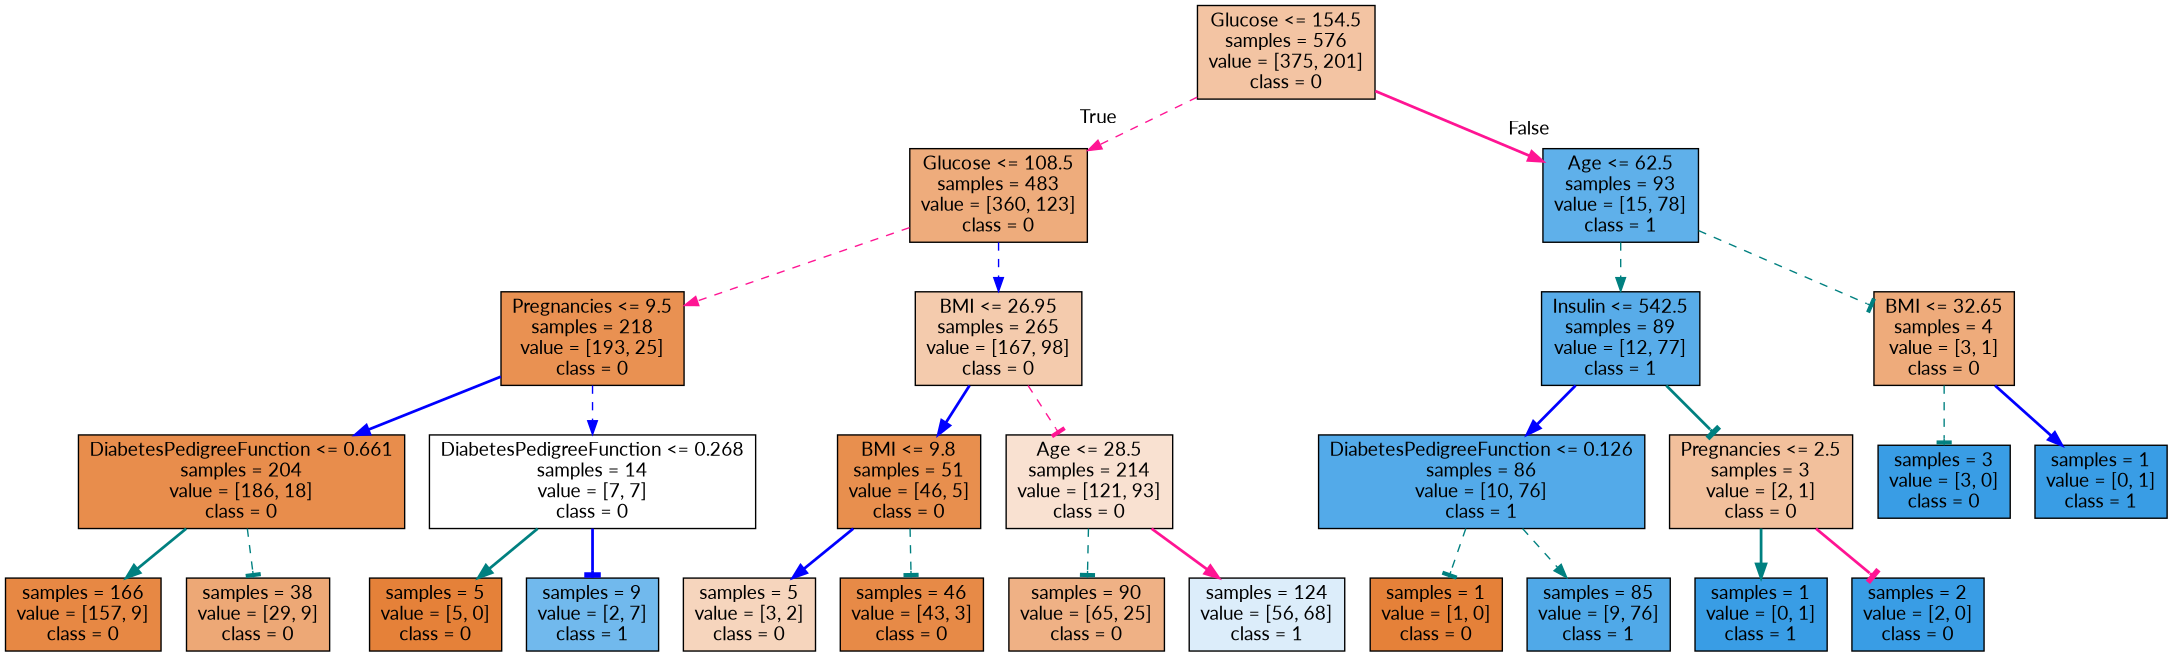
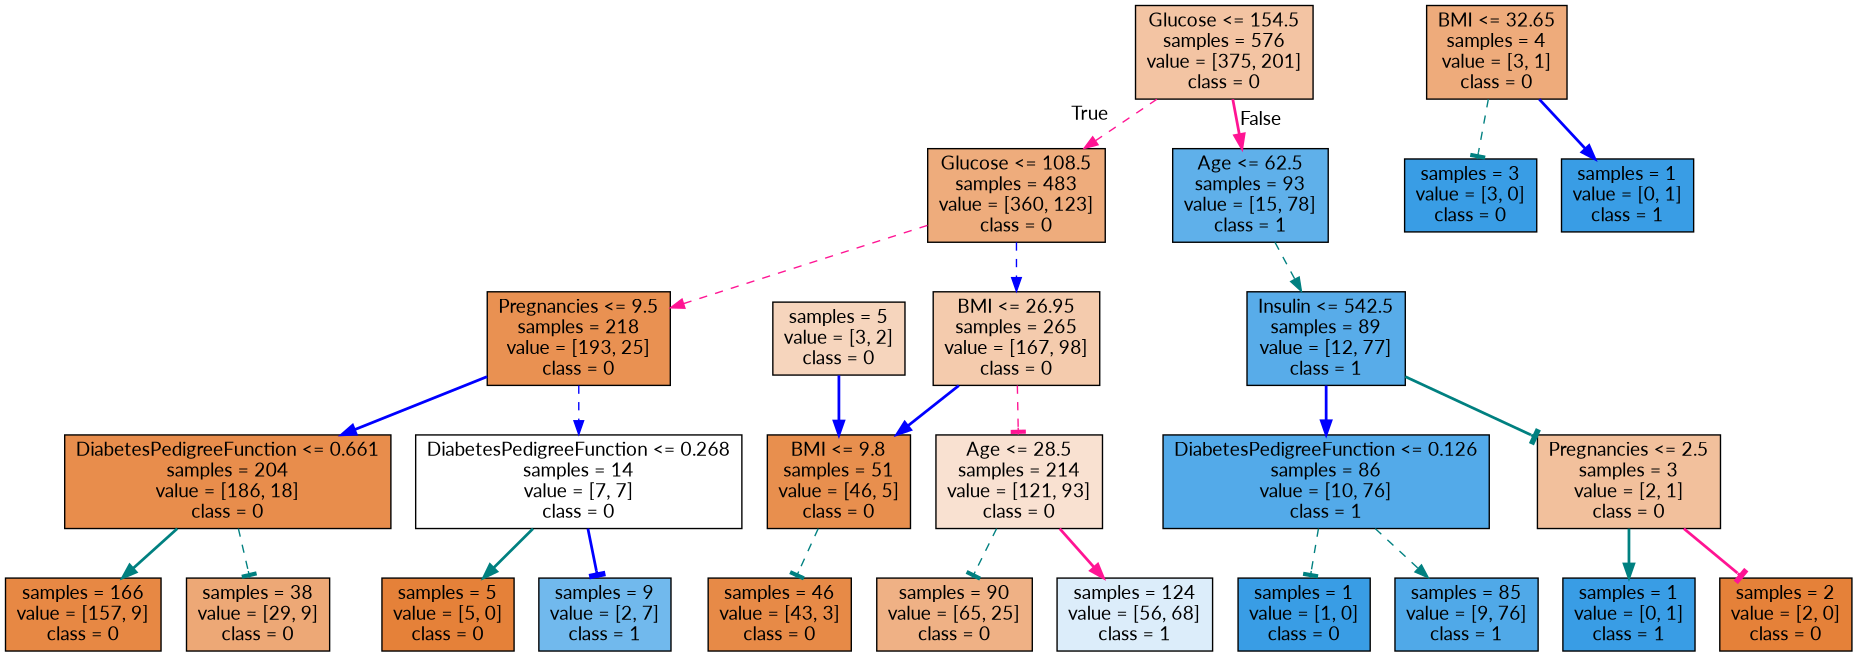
  digraph {
    fontname=Lato
    node [color=black fillcolor="#e58139ff" fontname=Lato shape=box style=filled]
    edge [arrowhead=normal color=teal fontname=Lato style=dashed]
    n1 [fillcolor="#e5813976" label="Glucose <= 154.5\nsamples = 576\nvalue = [375, 201]\nclass = 0"]
    n2 [fillcolor="#e58139a8" label="Glucose <= 108.5\nsamples = 483\nvalue = [360, 123]\nclass = 0"]
    n3 [fillcolor="#399de5ce" label="Age <= 62.5\nsamples = 93\nvalue = [15, 78]\nclass = 1"]
    n4 [fillcolor="#e58139de" label="Pregnancies <= 9.5\nsamples = 218\nvalue = [193, 25]\nclass = 0"]
    n5 [fillcolor="#e5813969" label="BMI <= 26.95\nsamples = 265\nvalue = [167, 98]\nclass = 0"]
    n6 [fillcolor="#399de5d7" label="Insulin <= 542.5\nsamples = 89\nvalue = [12, 77]\nclass = 1"]
    n7 [fillcolor="#e58139aa" label="BMI <= 32.65\nsamples = 4\nvalue = [3, 1]\nclass = 0"]
    n8 [fillcolor="#e58139e6" label="DiabetesPedigreeFunction <= 0.661\nsamples = 204\nvalue = [186, 18]\nclass = 0"]
    n9 [fillcolor="#e5813900" label="DiabetesPedigreeFunction <= 0.268\nsamples = 14\nvalue = [7, 7]\nclass = 0"]
    n10 [fillcolor="#e58139e3" label="BMI <= 9.8\nsamples = 51\nvalue = [46, 5]\nclass = 0"]
    n11 [fillcolor="#e581393b" label="Age <= 28.5\nsamples = 214\nvalue = [121, 93]\nclass = 0"]
    n12 [fillcolor="#e58139f0" label="samples = 166\nvalue = [157, 9]\nclass = 0"]
    n13 [fillcolor="#e58139b0" label="samples = 38\nvalue = [29, 9]\nclass = 0"]
    n14 [label="samples = 5\nvalue = [5, 0]\nclass = 0"]
    n15 [fillcolor="#399de5b6" label="samples = 9\nvalue = [2, 7]\nclass = 1"]
    n16 [fillcolor="#e5813955" label="samples = 5\nvalue = [3, 2]\nclass = 0"]
    n17 [fillcolor="#e58139ed" label="samples = 46\nvalue = [43, 3]\nclass = 0"]
    n18 [fillcolor="#e581399d" label="samples = 90\nvalue = [65, 25]\nclass = 0"]
    n19 [fillcolor="#399de52d" label="samples = 124\nvalue = [56, 68]\nclass = 1"]
    n20 [fillcolor="#399de5dd" label="DiabetesPedigreeFunction <= 0.126\nsamples = 86\nvalue = [10, 76]\nclass = 1"]
    n21 [fillcolor="#e581397f" label="Pregnancies <= 2.5\nsamples = 3\nvalue = [2, 1]\nclass = 0"]
    n22 [fillcolor="#399de5ff" label="samples = 3\nvalue = [3, 0]\nclass = 0"]
    n23 [fillcolor="#399de5ff" label="samples = 1\nvalue = [0, 1]\nclass = 1"]
-   n24 [label="samples = 1\nvalue = [1, 0]\nclass = 0"]
+   n24 [fillcolor="#399de5ff" label="samples = 1\nvalue = [1, 0]\nclass = 0"]
    n25 [fillcolor="#399de5e1" label="samples = 85\nvalue = [9, 76]\nclass = 1"]
    n26 [fillcolor="#399de5ff" label="samples = 1\nvalue = [0, 1]\nclass = 1"]
-   n27 [fillcolor="#399de5ff" label="samples = 2\nvalue = [2, 0]\nclass = 0"]
+   n27 [label="samples = 2\nvalue = [2, 0]\nclass = 0"]
    n1 -> n2 [color=deeppink headlabel=True labelangle=45 labeldistance=2.5]
    n1 -> n3 [color=deeppink headlabel=False labelangle=-45 labeldistance=2.5 style=bold]
    n2 -> n4 [color=deeppink]
    n2 -> n5 [color=blue]
    n3 -> n6
-   n3 -> n7 [arrowhead=tee]
    n4 -> n8 [color=blue style=bold]
    n4 -> n9 [color=blue]
    n5 -> n10 [color=blue style=bold]
    n5 -> n11 [arrowhead=tee color=deeppink]
    n6 -> n20 [color=blue style=bold]
    n6 -> n21 [arrowhead=tee style=bold]
    n7 -> n22 [arrowhead=tee]
    n7 -> n23 [color=blue style=bold]
    n8 -> n12 [style=bold]
    n8 -> n13 [arrowhead=tee]
    n9 -> n14 [style=bold]
    n9 -> n15 [arrowhead=tee color=blue style=bold]
-   n10 -> n16 [color=blue style=bold]
+   n16 -> n10 [color=blue style=bold]
    n10 -> n17 [arrowhead=tee]
    n11 -> n18 [arrowhead=tee]
    n11 -> n19 [color=deeppink style=bold]
    n20 -> n24 [arrowhead=tee]
    n20 -> n25
    n21 -> n26 [style=bold]
    n21 -> n27 [arrowhead=tee color=deeppink style=bold]
  }
